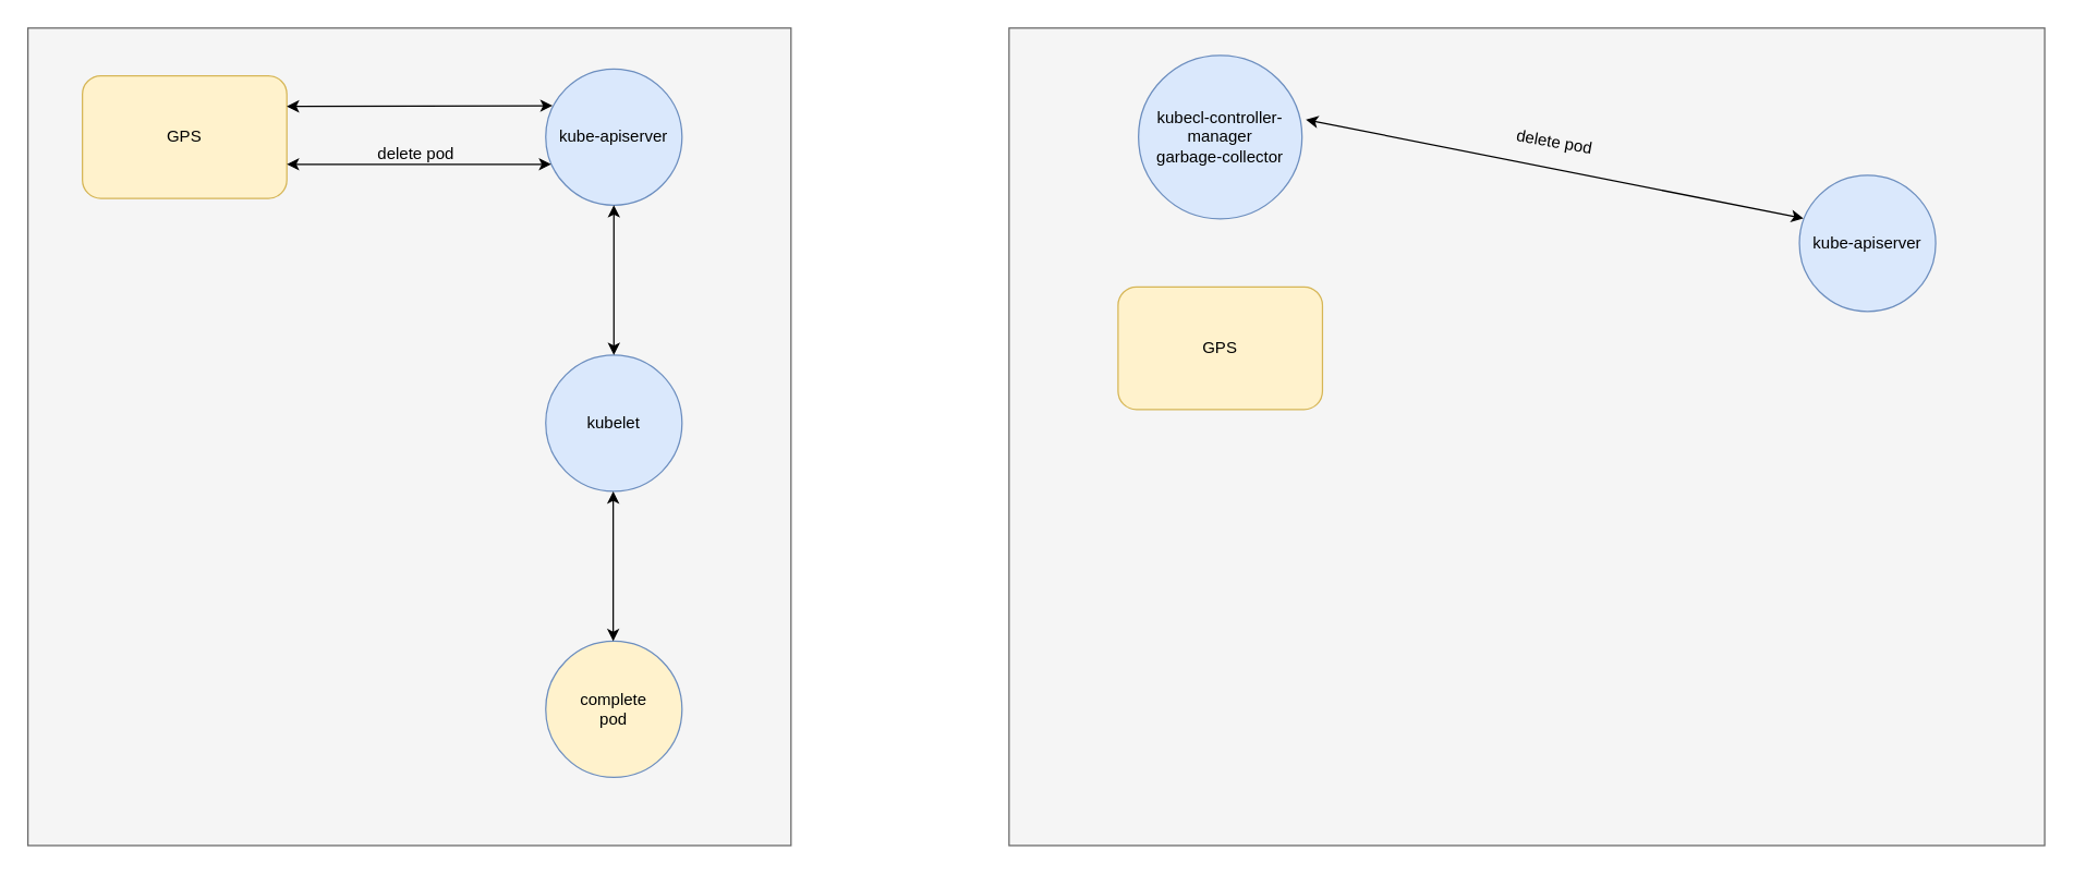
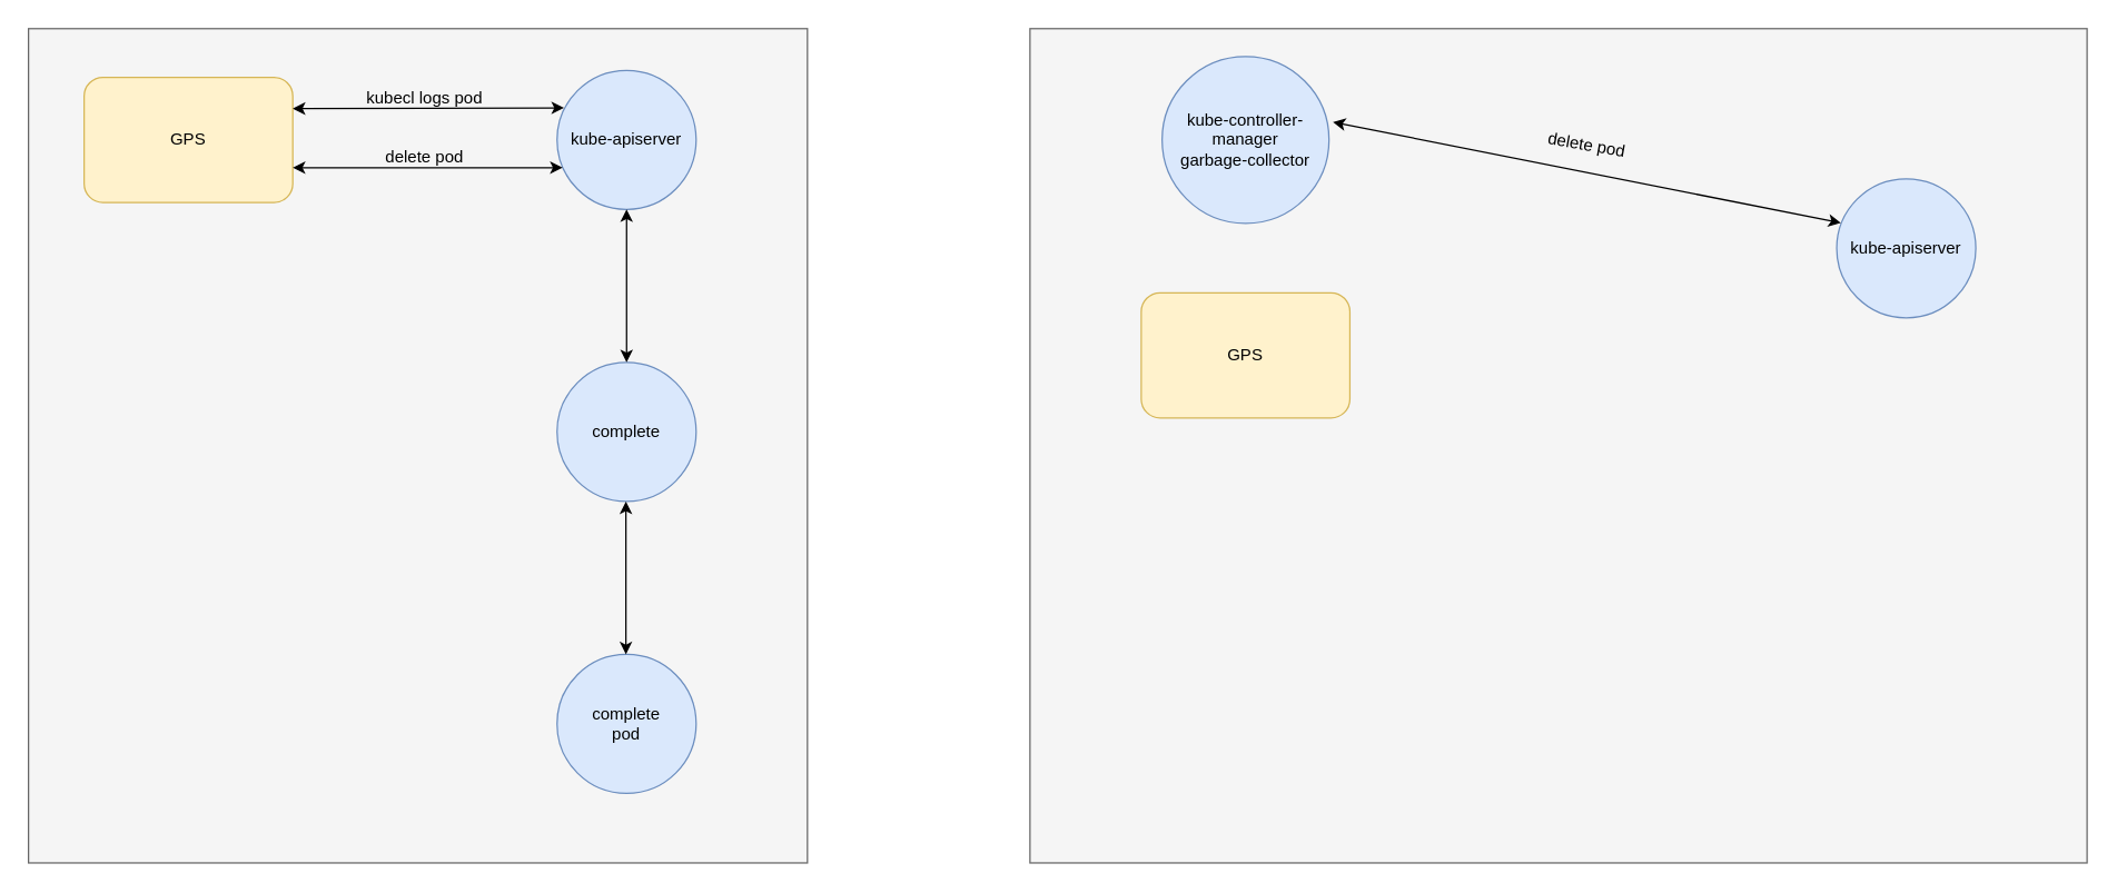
  <mxCell id="0" />
  <mxCell id="1" parent="0" />
  <mxCell id="2" value="" style="rounded=0;whiteSpace=wrap;html=1;fillColor=#f5f5f5;strokeColor=#666666;fontColor=#333333;" vertex="1" parent="1"><mxGeometry x="20" y="20" width="560" height="600" as="geometry" /></mxCell>
  <mxCell id="3" value="kube-apiserver" style="ellipse;whiteSpace=wrap;html=1;aspect=fixed;fillColor=#dae8fc;strokeColor=#6c8ebf;" vertex="1" parent="1"><mxGeometry x="400" y="50" width="100" height="100" as="geometry" /></mxCell>
  <mxCell id="4" value="GPS" style="rounded=1;whiteSpace=wrap;html=1;fillColor=#fff2cc;strokeColor=#d6b656;" vertex="1" parent="1"><mxGeometry x="60" y="55" width="150" height="90" as="geometry" /></mxCell>
- <mxCell id="5" value="kubelet" style="ellipse;whiteSpace=wrap;html=1;aspect=fixed;fillColor=#dae8fc;strokeColor=#6c8ebf;" vertex="1" parent="1"><mxGeometry x="400" y="260" width="100" height="100" as="geometry" /></mxCell>
- <mxCell id="6" value="complete&lt;br&gt;pod" style="ellipse;whiteSpace=wrap;html=1;aspect=fixed;fillColor=#fff2cc;strokeColor=#6c8ebf;" vertex="1" parent="1"><mxGeometry x="400" y="470" width="100" height="100" as="geometry" /></mxCell>
+ <mxCell id="5" value="complete" style="ellipse;whiteSpace=wrap;html=1;aspect=fixed;fillColor=#dae8fc;strokeColor=#6c8ebf;" vertex="1" parent="1"><mxGeometry x="400" y="260" width="100" height="100" as="geometry" /></mxCell>
+ <mxCell id="6" value="complete&lt;br&gt;pod" style="ellipse;whiteSpace=wrap;html=1;aspect=fixed;fillColor=#dae8fc;strokeColor=#6c8ebf;" vertex="1" parent="1"><mxGeometry x="400" y="470" width="100" height="100" as="geometry" /></mxCell>
  <mxCell id="7" value="" style="endArrow=classic;startArrow=classic;html=1;rounded=0;entryX=0.5;entryY=1;entryDx=0;entryDy=0;exitX=0.5;exitY=0;exitDx=0;exitDy=0;" edge="1" parent="1" source="5" target="3"><mxGeometry width="50" height="50" relative="1" as="geometry"><mxPoint x="300" y="300" as="sourcePoint" /><mxPoint x="350" y="250" as="targetPoint" /></mxGeometry></mxCell>
  <mxCell id="8" value="" style="endArrow=classic;startArrow=classic;html=1;rounded=0;entryX=0.5;entryY=1;entryDx=0;entryDy=0;exitX=0.5;exitY=0;exitDx=0;exitDy=0;" edge="1" parent="1"><mxGeometry width="50" height="50" relative="1" as="geometry"><mxPoint x="449.5" y="470" as="sourcePoint" /><mxPoint x="449.5" y="360" as="targetPoint" /></mxGeometry></mxCell>
  <mxCell id="9" value="" style="group" vertex="1" connectable="0" parent="1"><mxGeometry x="260" y="55" width="90" height="30" as="geometry" /></mxCell>
+ <mxCell id="10" value="kubecl logs pod" style="text;html=1;strokeColor=none;fillColor=none;align=center;verticalAlign=middle;whiteSpace=wrap;rounded=0;" vertex="1" parent="9"><mxGeometry width="90" height="30" as="geometry" /></mxCell>
  <mxCell id="11" value="" style="endArrow=classic;startArrow=classic;html=1;rounded=0;exitX=1;exitY=0.25;exitDx=0;exitDy=0;entryX=0.05;entryY=0.27;entryDx=0;entryDy=0;entryPerimeter=0;" edge="1" parent="1" source="4" target="3"><mxGeometry width="50" height="50" relative="1" as="geometry"><mxPoint x="300" y="70" as="sourcePoint" /><mxPoint x="400" y="78" as="targetPoint" /></mxGeometry></mxCell>
  <mxCell id="12" value="" style="endArrow=classic;startArrow=classic;html=1;rounded=0;" edge="1" parent="1" source="2"><mxGeometry width="50" height="50" relative="1" as="geometry"><mxPoint x="300" y="70" as="sourcePoint" /><mxPoint x="350" y="20" as="targetPoint" /></mxGeometry></mxCell>
  <mxCell id="13" value="" style="rounded=0;whiteSpace=wrap;html=1;fillColor=#f5f5f5;fontColor=#333333;strokeColor=#666666;" vertex="1" parent="1"><mxGeometry x="740" y="20" width="760" height="600" as="geometry" /></mxCell>
  <mxCell id="14" value="GPS" style="rounded=1;whiteSpace=wrap;html=1;fillColor=#fff2cc;strokeColor=#d6b656;" vertex="1" parent="1"><mxGeometry x="820" y="210" width="150" height="90" as="geometry" /></mxCell>
- <mxCell id="15" value="kubecl-controller-manager&lt;br&gt;garbage-collector" style="ellipse;whiteSpace=wrap;html=1;aspect=fixed;fillColor=#dae8fc;strokeColor=#6c8ebf;" vertex="1" parent="1"><mxGeometry x="835" y="40" width="120" height="120" as="geometry" /></mxCell>
+ <mxCell id="15" value="kube-controller-manager&lt;br&gt;garbage-collector" style="ellipse;whiteSpace=wrap;html=1;aspect=fixed;fillColor=#dae8fc;strokeColor=#6c8ebf;" vertex="1" parent="1"><mxGeometry x="835" y="40" width="120" height="120" as="geometry" /></mxCell>
  <mxCell id="16" value="kube-apiserver" style="ellipse;whiteSpace=wrap;html=1;aspect=fixed;fillColor=#dae8fc;strokeColor=#6c8ebf;" vertex="1" parent="1"><mxGeometry x="1320" y="128" width="100" height="100" as="geometry" /></mxCell>
  <mxCell id="17" value="" style="group" vertex="1" connectable="0" parent="1"><mxGeometry x="210" y="98" width="194" height="30" as="geometry" /></mxCell>
  <mxCell id="18" value="" style="endArrow=classic;startArrow=classic;html=1;rounded=0;" edge="1" parent="17"><mxGeometry width="50" height="50" relative="1" as="geometry"><mxPoint y="22" as="sourcePoint" /><mxPoint x="194" y="22" as="targetPoint" /></mxGeometry></mxCell>
  <mxCell id="19" value="" style="group" vertex="1" connectable="0" parent="17"><mxGeometry x="50" width="90" height="30" as="geometry" /></mxCell>
  <mxCell id="20" value="delete pod" style="text;html=1;strokeColor=none;fillColor=none;align=center;verticalAlign=middle;whiteSpace=wrap;rounded=0;" vertex="1" parent="19"><mxGeometry width="90" height="30" as="geometry" /></mxCell>
  <mxCell id="21" value="" style="group;rotation=15;" vertex="1" connectable="0" parent="1"><mxGeometry x="950.03" y="113.17" width="376.92" height="30" as="geometry" /></mxCell>
  <mxCell id="22" value="" style="endArrow=classic;startArrow=classic;html=1;rounded=0;" edge="1" parent="21"><mxGeometry width="50" height="50" relative="1" as="geometry"><mxPoint x="7.772" y="-26" as="sourcePoint" /><mxPoint x="372.98" y="46.58" as="targetPoint" /></mxGeometry></mxCell>
  <mxCell id="23" value="" style="group;rotation=10;" vertex="1" connectable="0" parent="21"><mxGeometry x="102.973" y="-24" width="174.86" height="30" as="geometry" /></mxCell>
  <mxCell id="24" value="delete pod" style="text;html=1;strokeColor=none;fillColor=none;align=center;verticalAlign=middle;whiteSpace=wrap;rounded=0;rotation=10;" vertex="1" parent="23"><mxGeometry width="174.86" height="30" as="geometry" /></mxCell>
